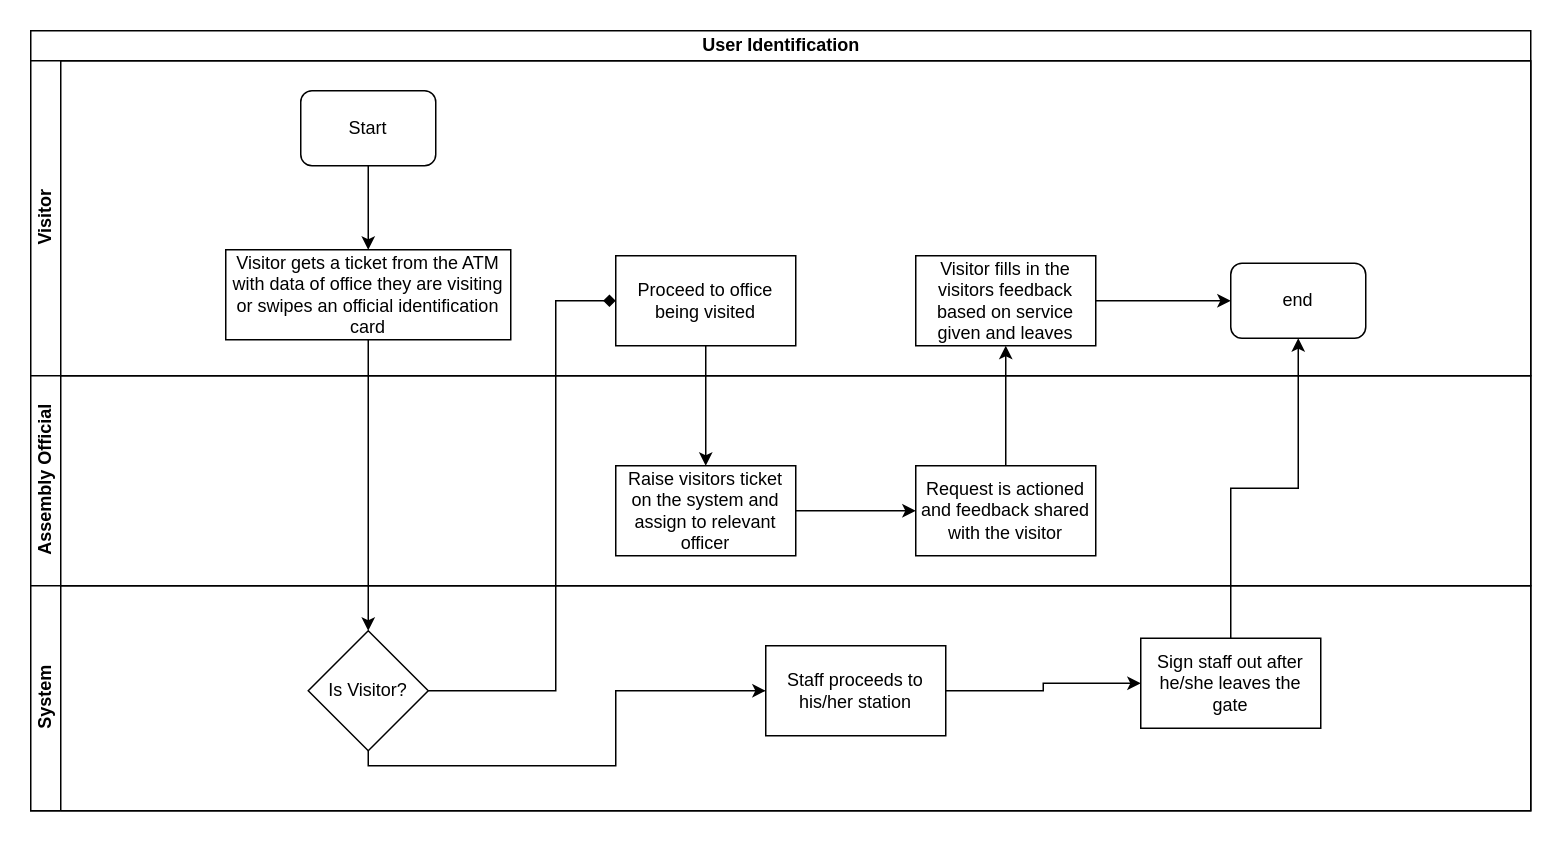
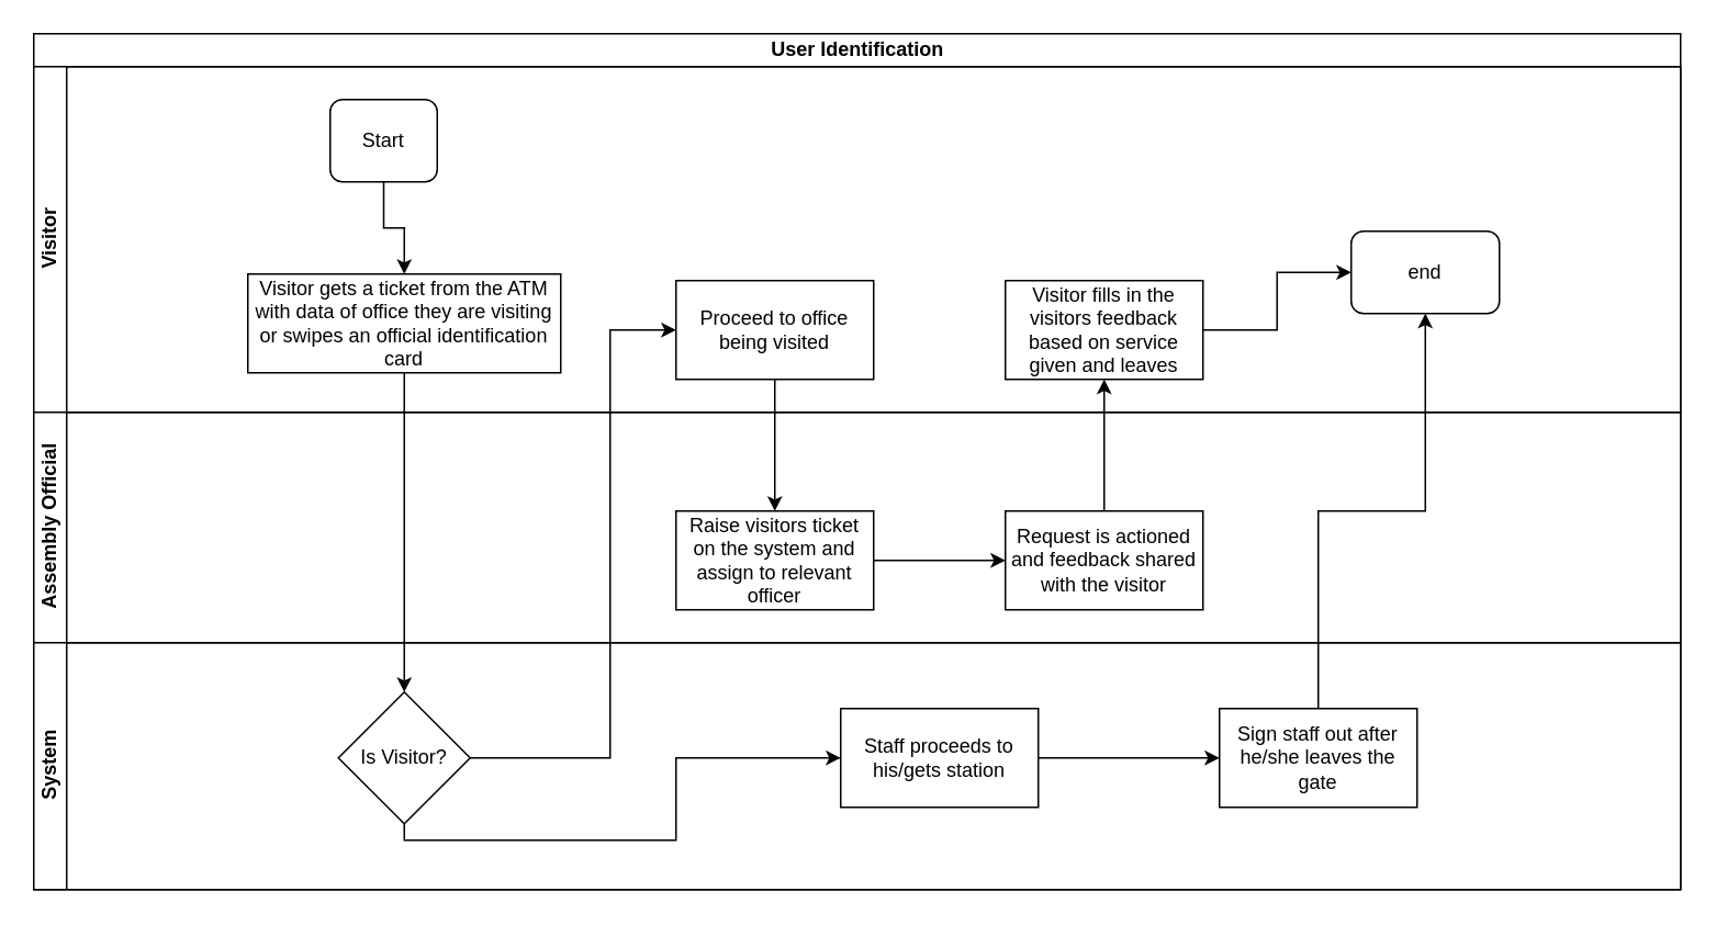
  <mxCell id="0" />
  <mxCell id="1" parent="0" />
  <mxCell id="2" value="User Identification" style="swimlane;html=1;childLayout=stackLayout;resizeParent=1;resizeParentMax=0;horizontal=1;startSize=20;horizontalStack=0;" vertex="1" parent="1"><mxGeometry x="20" y="20" width="1000" height="520" as="geometry" /></mxCell>
  <mxCell id="3" value="Visitor" style="swimlane;html=1;startSize=20;horizontal=0;" vertex="1" parent="2"><mxGeometry y="20" width="1000" height="210" as="geometry" /></mxCell>
- <mxCell id="4" value="Start" style="rounded=1;whiteSpace=wrap;html=1;" vertex="1" parent="3"><mxGeometry x="180" y="20" width="90" height="50" as="geometry" /></mxCell>
- <mxCell id="5" value="end" style="rounded=1;whiteSpace=wrap;html=1;" vertex="1" parent="3"><mxGeometry x="800" y="135" width="90" height="50" as="geometry" /></mxCell>
+ <mxCell id="4" value="Start" style="rounded=1;whiteSpace=wrap;html=1;" vertex="1" parent="3"><mxGeometry x="180" y="20" width="65" height="50" as="geometry" /></mxCell>
+ <mxCell id="5" value="end" style="rounded=1;whiteSpace=wrap;html=1;" vertex="1" parent="3"><mxGeometry x="800" y="100" width="90" height="50" as="geometry" /></mxCell>
  <mxCell id="6" value="Visitor gets a ticket from the ATM with data of office they are visiting or swipes an official identification card" style="rounded=0;whiteSpace=wrap;html=1;" vertex="1" parent="3"><mxGeometry x="130" y="126" width="190" height="60" as="geometry" /></mxCell>
  <mxCell id="7" value="" style="edgeStyle=orthogonalEdgeStyle;rounded=0;orthogonalLoop=1;jettySize=auto;html=1;entryX=0.5;entryY=0;entryDx=0;entryDy=0;" edge="1" parent="3" source="4" target="6"><mxGeometry relative="1" as="geometry"><mxPoint x="225" y="145" as="targetPoint" /></mxGeometry></mxCell>
  <mxCell id="8" value="Proceed to office being visited" style="whiteSpace=wrap;html=1;rounded=0;" vertex="1" parent="3"><mxGeometry x="390" y="130" width="120" height="60" as="geometry" /></mxCell>
  <mxCell id="9" value="Assembly Official" style="swimlane;html=1;startSize=20;horizontal=0;" vertex="1" parent="2"><mxGeometry y="230" width="1000" height="140" as="geometry" /></mxCell>
  <mxCell id="10" value="Raise visitors ticket on the system and assign to relevant officer" style="whiteSpace=wrap;html=1;rounded=0;" vertex="1" parent="9"><mxGeometry x="390" y="60" width="120" height="60" as="geometry" /></mxCell>
  <mxCell id="11" value="System" style="swimlane;html=1;startSize=20;horizontal=0;" vertex="1" parent="2"><mxGeometry y="370" width="1000" height="150" as="geometry" /></mxCell>
- <mxCell id="12" value="Sign staff out after he/she leaves the gate" style="whiteSpace=wrap;html=1;rounded=0;" vertex="1" parent="11"><mxGeometry x="740" y="35" width="120" height="60" as="geometry" /></mxCell>
- <mxCell id="13" value="Staff proceeds to his/her station" style="whiteSpace=wrap;html=1;rounded=0;" vertex="1" parent="11"><mxGeometry x="490" y="40" width="120" height="60" as="geometry" /></mxCell>
+ <mxCell id="12" value="Sign staff out after he/she leaves the gate" style="whiteSpace=wrap;html=1;rounded=0;" vertex="1" parent="11"><mxGeometry x="720" y="40" width="120" height="60" as="geometry" /></mxCell>
+ <mxCell id="13" value="Staff proceeds to his/gets station" style="whiteSpace=wrap;html=1;rounded=0;" vertex="1" parent="11"><mxGeometry x="490" y="40" width="120" height="60" as="geometry" /></mxCell>
  <mxCell id="14" value="Is Visitor?" style="rhombus;whiteSpace=wrap;html=1;rounded=0;" vertex="1" parent="11"><mxGeometry x="185" y="30" width="80" height="80" as="geometry" /></mxCell>
  <mxCell id="15" value="" style="edgeStyle=orthogonalEdgeStyle;rounded=0;orthogonalLoop=1;jettySize=auto;html=1;" edge="1" parent="11" source="14" target="13"><mxGeometry relative="1" as="geometry"><Array as="points"><mxPoint x="225" y="120" /><mxPoint x="390" y="120" /><mxPoint x="390" y="70" /></Array></mxGeometry></mxCell>
  <mxCell id="16" value="" style="edgeStyle=orthogonalEdgeStyle;rounded=0;orthogonalLoop=1;jettySize=auto;html=1;" edge="1" parent="11" source="13" target="12"><mxGeometry relative="1" as="geometry" /></mxCell>
  <mxCell id="17" value="" style="edgeStyle=orthogonalEdgeStyle;rounded=0;orthogonalLoop=1;jettySize=auto;html=1;" edge="1" parent="2" source="6" target="14"><mxGeometry relative="1" as="geometry" /></mxCell>
- <mxCell id="18" value="" style="edgeStyle=orthogonalEdgeStyle;rounded=0;orthogonalLoop=1;jettySize=auto;html=1;endArrow=diamond;" edge="1" parent="2" source="14" target="8"><mxGeometry relative="1" as="geometry"><Array as="points"><mxPoint x="350" y="440" /><mxPoint x="350" y="180" /></Array></mxGeometry></mxCell>
+ <mxCell id="18" value="" style="edgeStyle=orthogonalEdgeStyle;rounded=0;orthogonalLoop=1;jettySize=auto;html=1;" edge="1" parent="2" source="14" target="8"><mxGeometry relative="1" as="geometry"><Array as="points"><mxPoint x="350" y="440" /><mxPoint x="350" y="180" /></Array></mxGeometry></mxCell>
  <mxCell id="19" value="" style="edgeStyle=orthogonalEdgeStyle;rounded=0;orthogonalLoop=1;jettySize=auto;html=1;" edge="1" parent="2" source="8" target="10"><mxGeometry relative="1" as="geometry" /></mxCell>
  <mxCell id="20" value="" style="edgeStyle=orthogonalEdgeStyle;rounded=0;orthogonalLoop=1;jettySize=auto;html=1;entryX=0.5;entryY=1;entryDx=0;entryDy=0;" edge="1" parent="2" source="12" target="5"><mxGeometry relative="1" as="geometry"><mxPoint x="850" y="340" as="targetPoint" /></mxGeometry></mxCell>
  <mxCell id="21" value="" style="edgeStyle=orthogonalEdgeStyle;rounded=0;orthogonalLoop=1;jettySize=auto;html=1;entryX=0;entryY=0.5;entryDx=0;entryDy=0;" edge="1" parent="1" source="22" target="5"><mxGeometry relative="1" as="geometry"><mxPoint x="820" y="200" as="targetPoint" /></mxGeometry></mxCell>
  <mxCell id="22" value="Visitor fills in the visitors feedback based on service given and leaves" style="whiteSpace=wrap;html=1;rounded=0;" vertex="1" parent="1"><mxGeometry x="610" y="170" width="120" height="60" as="geometry" /></mxCell>
  <mxCell id="23" value="" style="edgeStyle=orthogonalEdgeStyle;rounded=0;orthogonalLoop=1;jettySize=auto;html=1;" edge="1" parent="1" source="24" target="22"><mxGeometry relative="1" as="geometry" /></mxCell>
  <mxCell id="24" value="Request is actioned and feedback shared with the visitor" style="whiteSpace=wrap;html=1;rounded=0;" vertex="1" parent="1"><mxGeometry x="610" y="310" width="120" height="60" as="geometry" /></mxCell>
  <mxCell id="25" value="" style="edgeStyle=orthogonalEdgeStyle;rounded=0;orthogonalLoop=1;jettySize=auto;html=1;" edge="1" parent="1" source="10" target="24"><mxGeometry relative="1" as="geometry" /></mxCell>
